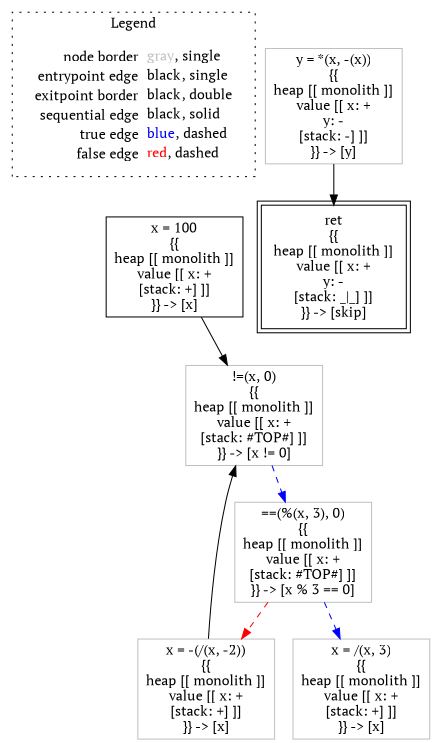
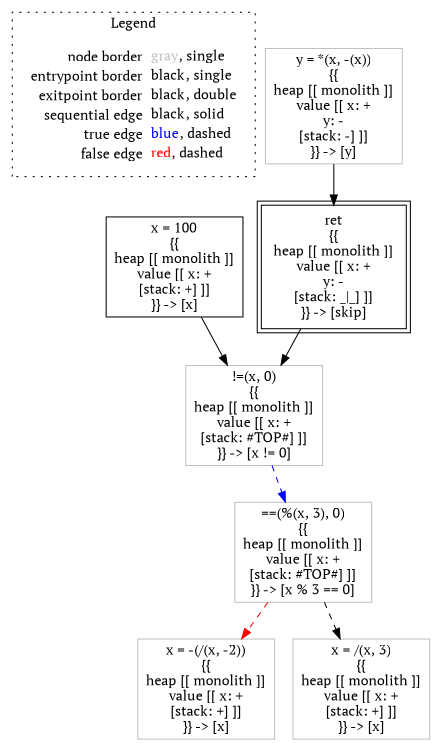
  digraph {
    fontname="PT Serif"
    node [fontname="PT Serif" shape=rect color=gray]
    edge [color=black fontname="PT Serif"]
-   n1 [label=<<table border="0" cellpadding="2" cellspacing="0" cellborder="0"><tr><td align="right">node border&nbsp;</td><td align="left"><font color="gray">gray</font>, single</td></tr><tr><td align="right">entrypoint edge&nbsp;</td><td align="left"><font color="black">black</font>, single</td></tr><tr><td align="right">exitpoint border&nbsp;</td><td align="left"><font color="black">black</font>, double</td></tr><tr><td align="right">sequential edge&nbsp;</td><td align="left"><font color="black">black</font>, solid</td></tr><tr><td align="right">true edge&nbsp;</td><td align="left"><font color="blue">blue</font>, dashed</td></tr><tr><td align="right">false edge&nbsp;</td><td align="left"><font color="red">red</font>, dashed</td></tr></table>> shape=plaintext color=""]
+   n1 [label=<<table border="0" cellpadding="2" cellspacing="0" cellborder="0"><tr><td align="right">node border&nbsp;</td><td align="left"><font color="gray">gray</font>, single</td></tr><tr><td align="right">entrypoint border&nbsp;</td><td align="left"><font color="black">black</font>, single</td></tr><tr><td align="right">exitpoint border&nbsp;</td><td align="left"><font color="black">black</font>, double</td></tr><tr><td align="right">sequential edge&nbsp;</td><td align="left"><font color="black">black</font>, solid</td></tr><tr><td align="right">true edge&nbsp;</td><td align="left"><font color="blue">blue</font>, dashed</td></tr><tr><td align="right">false edge&nbsp;</td><td align="left"><font color="red">red</font>, dashed</td></tr></table>> shape=plaintext color=""]
    n2 [color=black label=<x = 100<BR/>{{<BR/>heap [[ monolith ]]<BR/>value [[ x: +<BR/>[stack: +] ]]<BR/>}} -&gt; [x]>]
    n3 [label=<!=(x, 0)<BR/>{{<BR/>heap [[ monolith ]]<BR/>value [[ x: +<BR/>[stack: #TOP#] ]]<BR/>}} -&gt; [x != 0]>]
    n4 [label=<==(%(x, 3), 0)<BR/>{{<BR/>heap [[ monolith ]]<BR/>value [[ x: +<BR/>[stack: #TOP#] ]]<BR/>}} -&gt; [x % 3 == 0]>]
    n5 [label=<x = -(/(x, -2))<BR/>{{<BR/>heap [[ monolith ]]<BR/>value [[ x: +<BR/>[stack: +] ]]<BR/>}} -&gt; [x]>]
    n6 [label=<x = /(x, 3)<BR/>{{<BR/>heap [[ monolith ]]<BR/>value [[ x: +<BR/>[stack: +] ]]<BR/>}} -&gt; [x]>]
    n7 [label=<y = *(x, -(x))<BR/>{{<BR/>heap [[ monolith ]]<BR/>value [[ x: +<BR/>y: -<BR/>[stack: -] ]]<BR/>}} -&gt; [y]>]
    n8 [color=black label=<ret<BR/>{{<BR/>heap [[ monolith ]]<BR/>value [[ x: +<BR/>y: -<BR/>[stack: _|_] ]]<BR/>}} -&gt; [skip]> peripheries=2]
    subgraph cluster_1 {
      label=Legend
      style=dotted
      n1
    }
    n2 -> n3
    n3 -> n4 [color=blue style=dashed]
    n4 -> n5 [color=red style=dashed]
-   n4 -> n6 [color=blue style=dashed]
-   n5 -> n3
+   n4 -> n6 [style=dashed]
+   n8 -> n3
    n7 -> n8
  }
